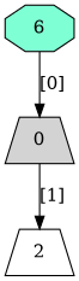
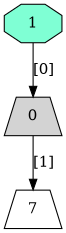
  digraph {
    rankdir=TB
    node [shape=trapezium style=filled]
-   1 [fillcolor=aquamarine shape=octagon label=6]
+   1 [fillcolor=aquamarine shape=octagon]
    0 [fillcolor=lightgrey]
-   2 [fillcolor=white]
+   2 [fillcolor=white label=7]
    1 -> 0 [label="[0]"]
    0 -> 2 [label="[1]"]
  }
